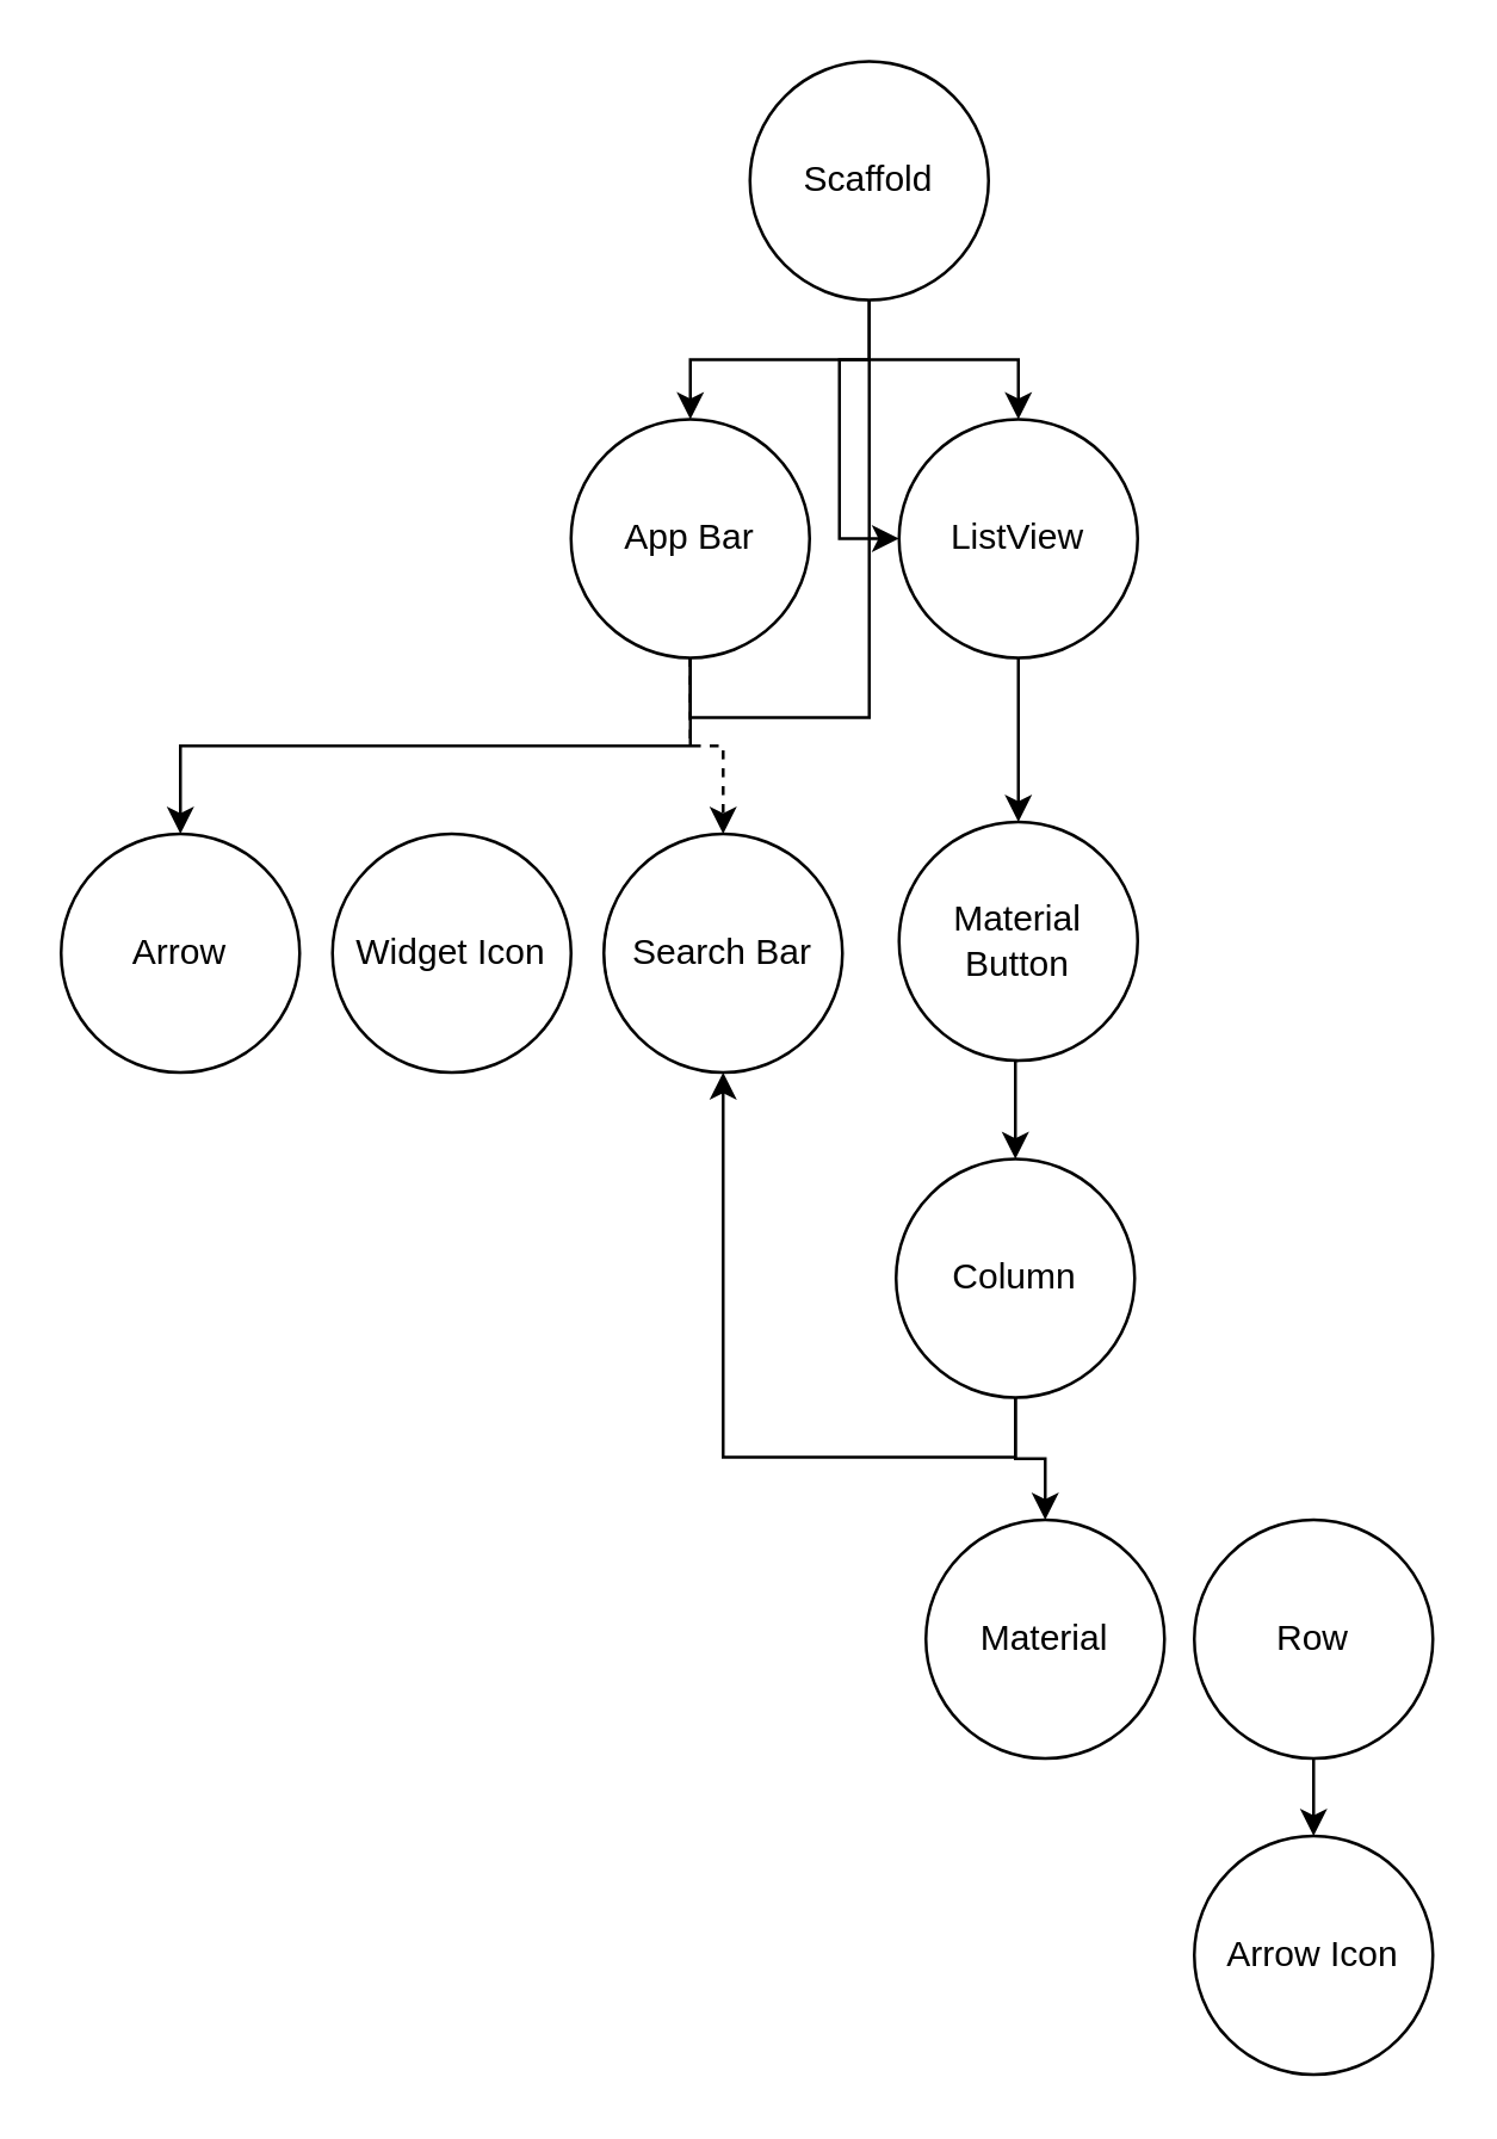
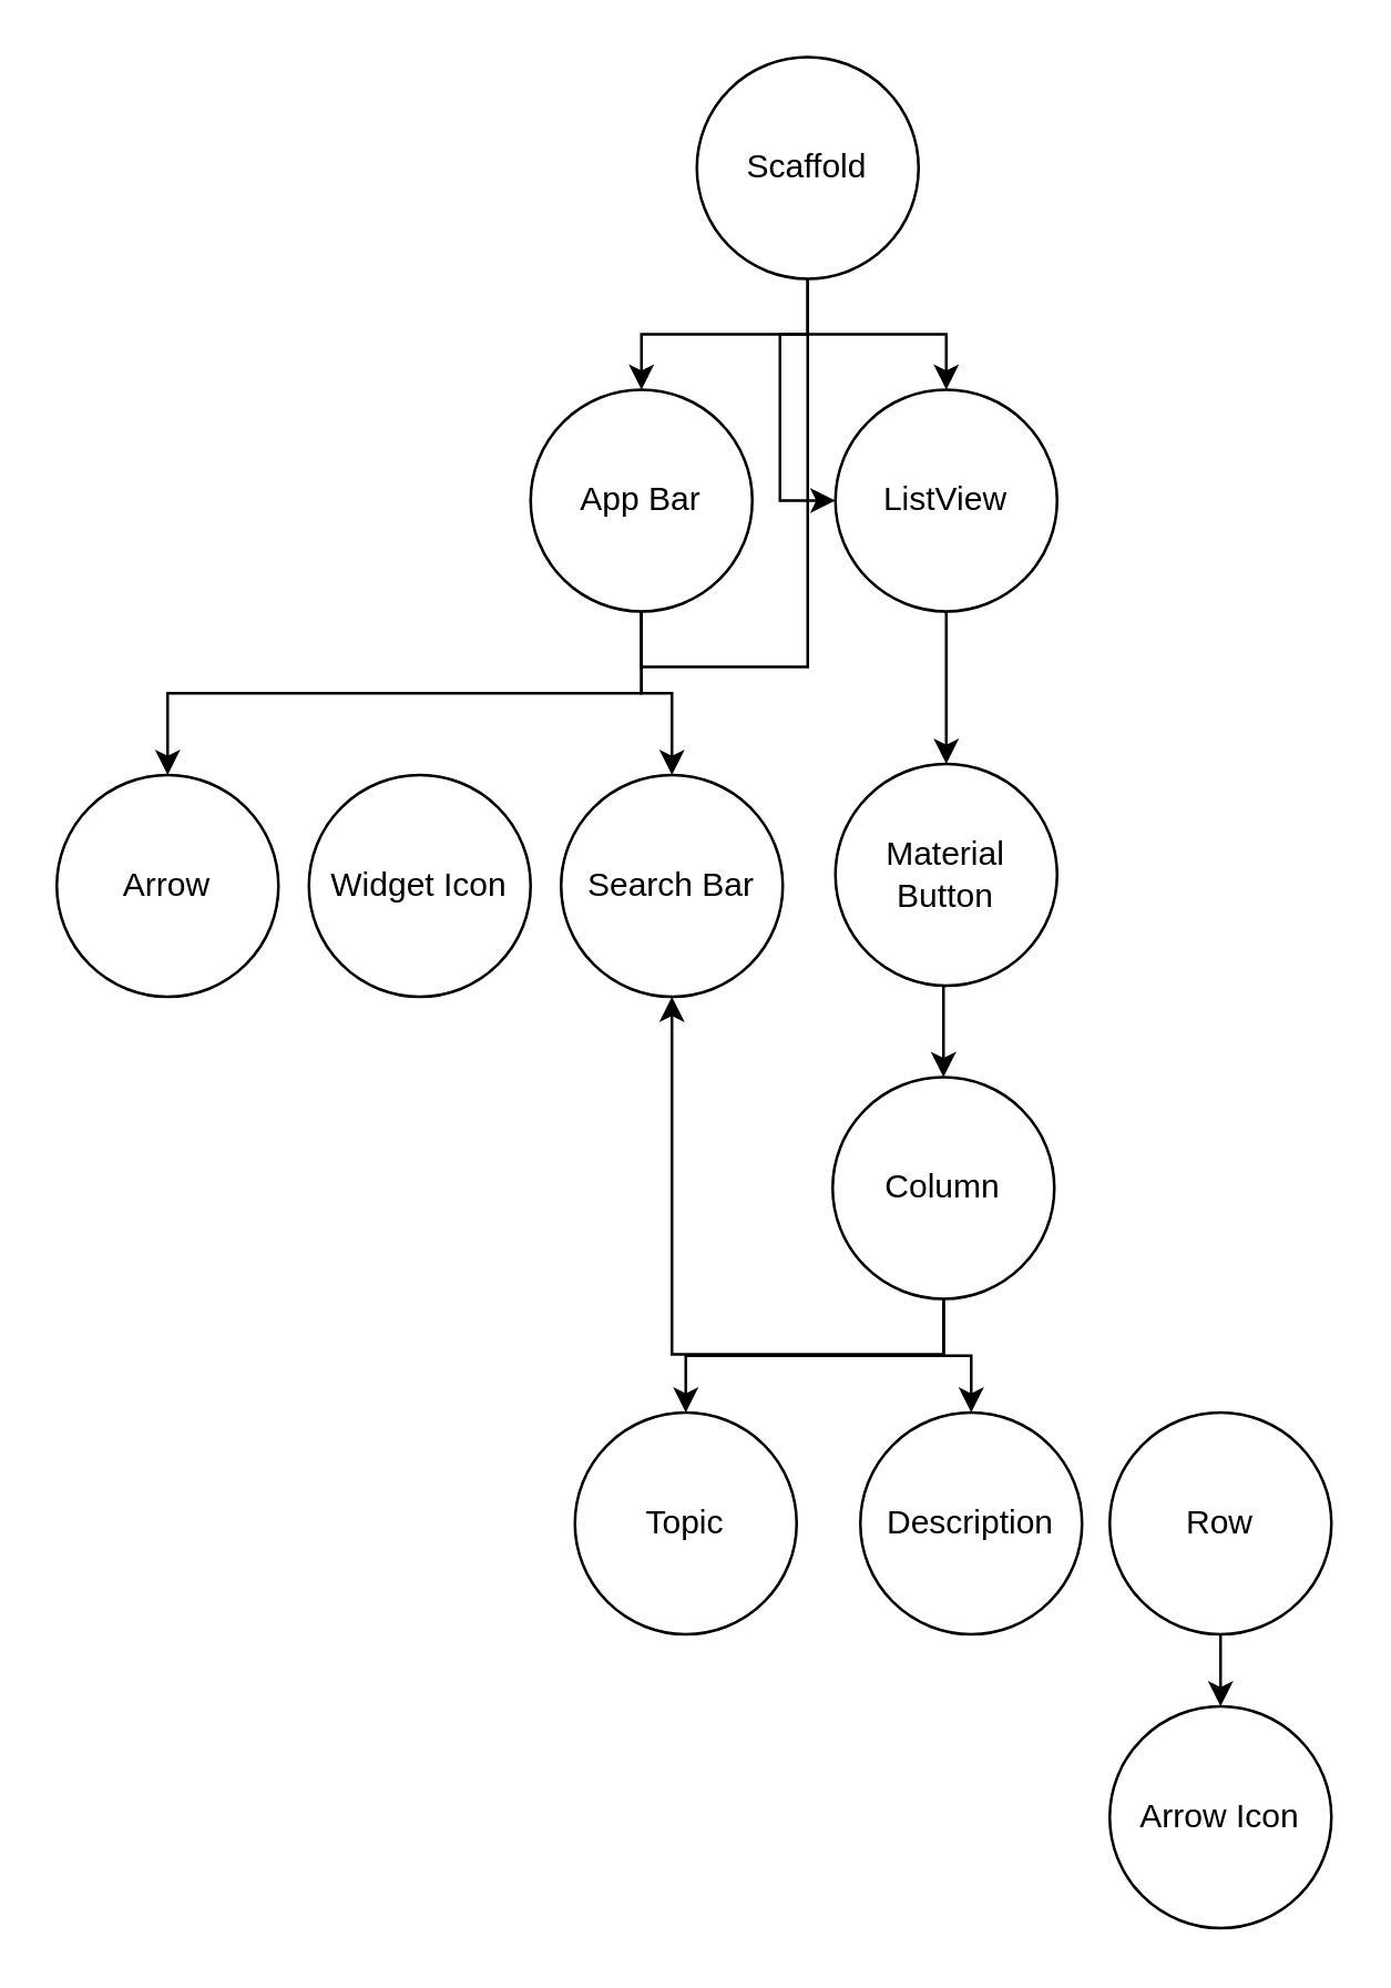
  <mxCell id="0" />
  <mxCell id="1" parent="0" />
  <mxCell id="2" style="edgeStyle=orthogonalEdgeStyle;rounded=0;orthogonalLoop=1;jettySize=auto;html=1;exitX=0.5;exitY=1;exitDx=0;exitDy=0;entryX=0.5;entryY=0;entryDx=0;entryDy=0;" edge="1" parent="1" source="4" target="8"><mxGeometry relative="1" as="geometry" /></mxCell>
  <mxCell id="3" style="edgeStyle=orthogonalEdgeStyle;rounded=0;orthogonalLoop=1;jettySize=auto;html=1;exitX=0.5;exitY=1;exitDx=0;exitDy=0;entryX=0.5;entryY=0;entryDx=0;entryDy=0;" edge="1" parent="1" source="4" target="10"><mxGeometry relative="1" as="geometry" /></mxCell>
  <mxCell id="4" value="Scaffold" style="ellipse;whiteSpace=wrap;html=1;aspect=fixed;" vertex="1" parent="1"><mxGeometry x="251" y="20" width="80" height="80" as="geometry" /></mxCell>
  <mxCell id="5" style="edgeStyle=orthogonalEdgeStyle;rounded=0;orthogonalLoop=1;jettySize=auto;html=1;exitX=0.5;exitY=1;exitDx=0;exitDy=0;" edge="1" parent="1" source="8" target="10"><mxGeometry relative="1" as="geometry" /></mxCell>
  <mxCell id="6" style="edgeStyle=orthogonalEdgeStyle;rounded=0;orthogonalLoop=1;jettySize=auto;html=1;exitX=0.5;exitY=1;exitDx=0;exitDy=0;entryX=0.5;entryY=0;entryDx=0;entryDy=0;" edge="1" parent="1" source="8" target="11"><mxGeometry relative="1" as="geometry" /></mxCell>
- <mxCell id="7" style="edgeStyle=orthogonalEdgeStyle;rounded=0;orthogonalLoop=1;jettySize=auto;html=1;exitX=0.5;exitY=1;exitDx=0;exitDy=0;entryX=0.5;entryY=0;entryDx=0;entryDy=0;dashed=1;" edge="1" parent="1" source="8" target="13"><mxGeometry relative="1" as="geometry" /></mxCell>
+ <mxCell id="7" style="edgeStyle=orthogonalEdgeStyle;rounded=0;orthogonalLoop=1;jettySize=auto;html=1;exitX=0.5;exitY=1;exitDx=0;exitDy=0;entryX=0.5;entryY=0;entryDx=0;entryDy=0;" edge="1" parent="1" source="8" target="13"><mxGeometry relative="1" as="geometry" /></mxCell>
  <mxCell id="8" value="App Bar" style="ellipse;whiteSpace=wrap;html=1;aspect=fixed;" vertex="1" parent="1"><mxGeometry x="191" y="140" width="80" height="80" as="geometry" /></mxCell>
  <mxCell id="9" style="edgeStyle=orthogonalEdgeStyle;rounded=0;orthogonalLoop=1;jettySize=auto;html=1;exitX=0.5;exitY=1;exitDx=0;exitDy=0;entryX=0.5;entryY=0;entryDx=0;entryDy=0;" edge="1" parent="1" source="10" target="15"><mxGeometry relative="1" as="geometry" /></mxCell>
  <mxCell id="10" value="ListView" style="ellipse;whiteSpace=wrap;html=1;aspect=fixed;" vertex="1" parent="1"><mxGeometry x="301" y="140" width="80" height="80" as="geometry" /></mxCell>
  <mxCell id="11" value="Arrow" style="ellipse;whiteSpace=wrap;html=1;aspect=fixed;" vertex="1" parent="1"><mxGeometry x="20" y="279" width="80" height="80" as="geometry" /></mxCell>
  <mxCell id="12" value="Widget Icon" style="ellipse;whiteSpace=wrap;html=1;aspect=fixed;" vertex="1" parent="1"><mxGeometry x="111" y="279" width="80" height="80" as="geometry" /></mxCell>
  <mxCell id="13" value="Search Bar" style="ellipse;whiteSpace=wrap;html=1;aspect=fixed;" vertex="1" parent="1"><mxGeometry x="202" y="279" width="80" height="80" as="geometry" /></mxCell>
  <mxCell id="14" style="edgeStyle=orthogonalEdgeStyle;rounded=0;orthogonalLoop=1;jettySize=auto;html=1;exitX=0.5;exitY=1;exitDx=0;exitDy=0;entryX=0.5;entryY=0;entryDx=0;entryDy=0;" edge="1" parent="1" source="15" target="17"><mxGeometry relative="1" as="geometry" /></mxCell>
  <mxCell id="15" value="Material Button" style="ellipse;whiteSpace=wrap;html=1;aspect=fixed;" vertex="1" parent="1"><mxGeometry x="301" y="275" width="80" height="80" as="geometry" /></mxCell>
  <mxCell id="16" value="" style="group" vertex="1" connectable="0" parent="1"><mxGeometry x="207" y="388" width="273" height="307" as="geometry" /></mxCell>
  <mxCell id="17" value="Column" style="ellipse;whiteSpace=wrap;html=1;aspect=fixed;" vertex="1" parent="16"><mxGeometry x="93" width="80" height="80" as="geometry" /></mxCell>
- <mxCell id="20" value="Material" style="ellipse;whiteSpace=wrap;html=1;aspect=fixed;" vertex="1" parent="16"><mxGeometry x="103" y="121" width="80" height="80" as="geometry" /></mxCell>
+ <mxCell id="18" value="Topic" style="ellipse;whiteSpace=wrap;html=1;aspect=fixed;" vertex="1" parent="16"><mxGeometry y="121" width="80" height="80" as="geometry" /></mxCell>
+ <mxCell id="19" style="edgeStyle=orthogonalEdgeStyle;rounded=0;orthogonalLoop=1;jettySize=auto;html=1;exitX=0.5;exitY=1;exitDx=0;exitDy=0;" edge="1" parent="16" source="17" target="18"><mxGeometry relative="1" as="geometry" /></mxCell>
+ <mxCell id="20" value="Description" style="ellipse;whiteSpace=wrap;html=1;aspect=fixed;" vertex="1" parent="16"><mxGeometry x="103" y="121" width="80" height="80" as="geometry" /></mxCell>
  <mxCell id="21" style="edgeStyle=orthogonalEdgeStyle;rounded=0;orthogonalLoop=1;jettySize=auto;html=1;exitX=0.5;exitY=1;exitDx=0;exitDy=0;entryX=0.5;entryY=0;entryDx=0;entryDy=0;" edge="1" parent="16" source="17" target="20"><mxGeometry relative="1" as="geometry" /></mxCell>
  <mxCell id="22" value="Row" style="ellipse;whiteSpace=wrap;html=1;aspect=fixed;" vertex="1" parent="16"><mxGeometry x="193" y="121" width="80" height="80" as="geometry" /></mxCell>
  <mxCell id="23" style="edgeStyle=orthogonalEdgeStyle;rounded=0;orthogonalLoop=1;jettySize=auto;html=1;exitX=0.5;exitY=1;exitDx=0;exitDy=0;" edge="1" parent="16" source="17" target="13"><mxGeometry relative="1" as="geometry" /></mxCell>
  <mxCell id="24" value="Arrow Icon" style="ellipse;whiteSpace=wrap;html=1;aspect=fixed;" vertex="1" parent="16"><mxGeometry x="193" y="227" width="80" height="80" as="geometry" /></mxCell>
  <mxCell id="25" style="edgeStyle=orthogonalEdgeStyle;rounded=0;orthogonalLoop=1;jettySize=auto;html=1;exitX=0.5;exitY=1;exitDx=0;exitDy=0;entryX=0.5;entryY=0;entryDx=0;entryDy=0;" edge="1" parent="16" source="22" target="24"><mxGeometry relative="1" as="geometry" /></mxCell>
